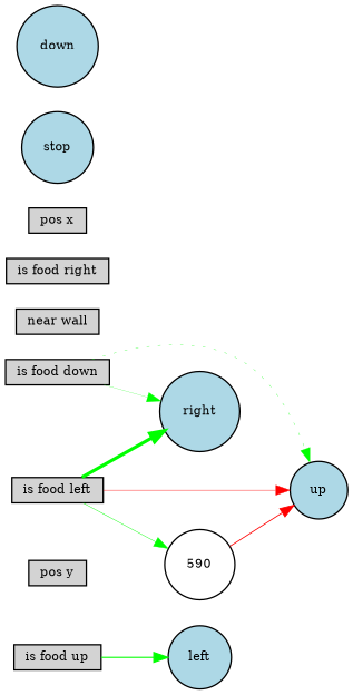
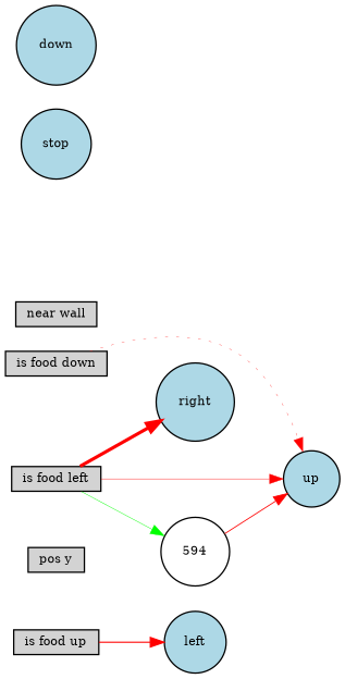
  digraph {
    rankdir=LR
    node [fillcolor=lightgray fontsize=9 shape=box style=filled]
    edge [color=green style=solid]
    "is food up" [height=0.2 width=0.2]
    left [fillcolor=lightblue height=0.2 shape=circle width=0.2]
    "pos y" [height=0.2 width=0.2]
    "is food down" [height=0.2 width=0.2]
    up [fillcolor=lightblue height=0.2 shape=circle width=0.2]
    right [fillcolor=lightblue height=0.2 shape=circle width=0.2]
    "near wall" [height=0.2 width=0.2]
-   "is food right" [height=0.2 width=0.2]
-   "pos x" [height=0.2 width=0.2]
    "is food left" [height=0.2 width=0.2]
-   594 [fillcolor=white height=0.2 shape=circle width=0.2 label=590]
+   594 [fillcolor=white height=0.2 shape=circle width=0.2]
    stop [fillcolor=lightblue height=0.2 shape=circle width=0.2]
    down [fillcolor=lightblue height=0.2 shape=circle width=0.2]
-   "is food up" -> left [penwidth=0.8914868537780097]
-   "is food down" -> up [penwidth=0.22074803403445037 style=dotted]
-   "is food down" -> right [penwidth=0.15385504566957492]
+   "is food up" -> left [color=red penwidth=0.8914868537780097]
+   "is food down" -> up [color=red penwidth=0.22074803403445037 style=dotted]
    "is food left" -> up [color=red penwidth=0.28370422910510473]
-   "is food left" -> right [penwidth=2.4239597135622692]
+   "is food left" -> right [color=red penwidth=2.4239597135622692]
    "is food left" -> 594 [penwidth=0.3284575049387285]
    594 -> up [color=red penwidth=0.627746684057879]
  }
